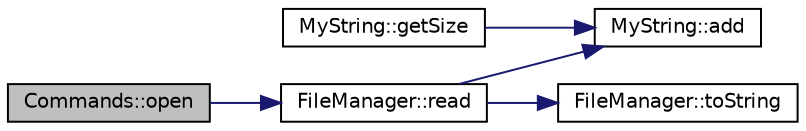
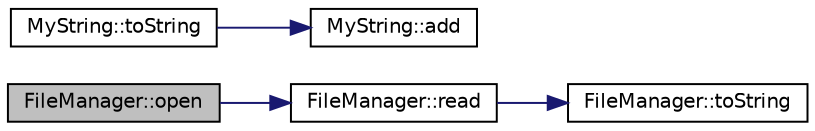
  digraph {
    rankdir=LR
    node [color=black fillcolor=white fontname=Helvetica fontsize=10 shape=record style=filled]
    edge [color=midnightblue fontname=Helvetica fontsize=10 labelfontname=Helvetica labelfontsize=10 style=solid]
-   n1 [fillcolor=grey75 fontcolor=black height=0.2 label="Commands::open" width=0.4]
+   n1 [fillcolor=grey75 fontcolor=black height=0.2 label="FileManager::open" width=0.4]
    n2 [height=0.2 label="FileManager::read" width=0.4]
    n3 [height=0.2 label="MyString::add" width=0.4]
    n4 [height=0.2 label="FileManager::toString" width=0.4]
-   n5 [height=0.2 label="MyString::getSize" width=0.4]
+   n5 [height=0.2 label="MyString::toString" width=0.4]
    n1 -> n2
-   n2 -> n3
    n2 -> n4
    n5 -> n3
  }
